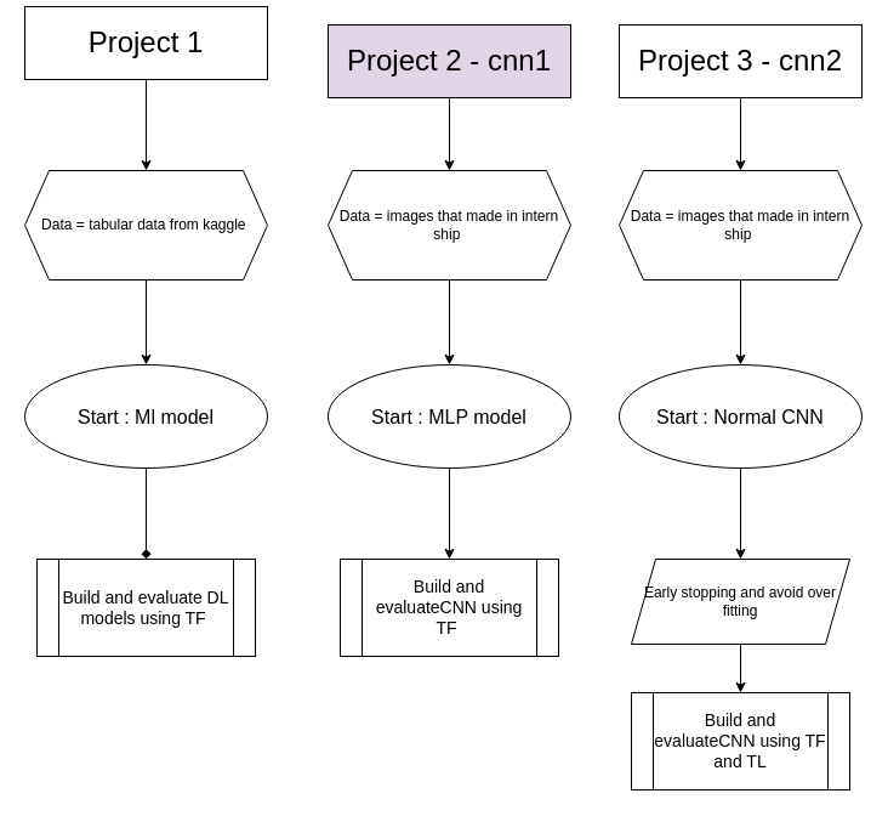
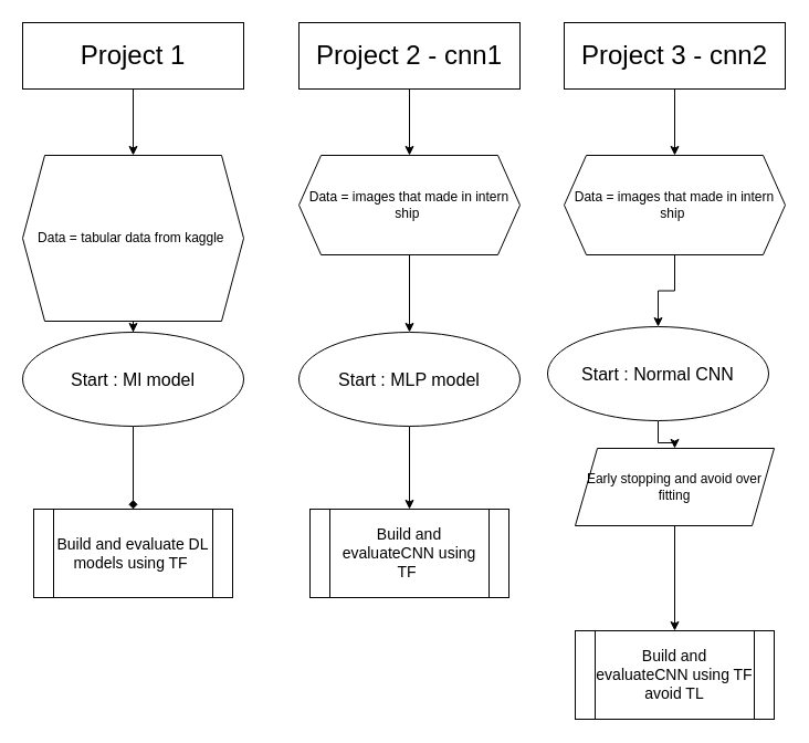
  <mxCell id="0" />
  <mxCell id="1" parent="0" />
  <mxCell id="2" value="" style="edgeStyle=orthogonalEdgeStyle;rounded=0;orthogonalLoop=1;jettySize=auto;html=1;fontSize=24;" edge="1" parent="1" source="3" target="5"><mxGeometry relative="1" as="geometry" /></mxCell>
- <mxCell id="3" value="&lt;font style=&quot;font-size: 24px;&quot;&gt;Project 1&lt;/font&gt;" style="rounded=0;whiteSpace=wrap;html=1;" vertex="1" parent="1"><mxGeometry x="20" y="5" width="200" height="60" as="geometry" /></mxCell>
+ <mxCell id="3" value="&lt;font style=&quot;font-size: 24px;&quot;&gt;Project 1&lt;/font&gt;" style="rounded=0;whiteSpace=wrap;html=1;" vertex="1" parent="1"><mxGeometry x="20" y="20" width="200" height="60" as="geometry" /></mxCell>
  <mxCell id="4" value="" style="edgeStyle=orthogonalEdgeStyle;rounded=0;orthogonalLoop=1;jettySize=auto;html=1;fontSize=24;" edge="1" parent="1" source="5" target="7"><mxGeometry relative="1" as="geometry" /></mxCell>
- <mxCell id="5" value="Data = tabular data from kaggle&amp;nbsp;" style="shape=hexagon;perimeter=hexagonPerimeter2;whiteSpace=wrap;html=1;fixedSize=1;rounded=0;" vertex="1" parent="1"><mxGeometry x="20" y="140" width="200" height="90" as="geometry" /></mxCell>
+ <mxCell id="5" value="Data = tabular data from kaggle&amp;nbsp;" style="shape=hexagon;perimeter=hexagonPerimeter2;whiteSpace=wrap;html=1;fixedSize=1;rounded=0;" vertex="1" parent="1"><mxGeometry x="20" y="140" width="200" height="150" as="geometry" /></mxCell>
  <mxCell id="6" value="" style="edgeStyle=orthogonalEdgeStyle;rounded=0;orthogonalLoop=1;jettySize=auto;html=1;fontSize=24;endArrow=diamond;" edge="1" parent="1" source="7" target="8"><mxGeometry relative="1" as="geometry" /></mxCell>
  <mxCell id="7" value="&lt;font size=&quot;3&quot;&gt;Start : Ml model&lt;/font&gt;" style="ellipse;whiteSpace=wrap;html=1;rounded=0;" vertex="1" parent="1"><mxGeometry x="20" y="300" width="200" height="85" as="geometry" /></mxCell>
  <mxCell id="8" value="&lt;font style=&quot;font-size: 14px;&quot;&gt;Build and evaluate DL models using TF&amp;nbsp;&lt;/font&gt;" style="shape=process;whiteSpace=wrap;html=1;backgroundOutline=1;rounded=0;" vertex="1" parent="1"><mxGeometry x="30" y="460" width="180" height="80" as="geometry" /></mxCell>
  <mxCell id="9" value="" style="edgeStyle=orthogonalEdgeStyle;rounded=0;orthogonalLoop=1;jettySize=auto;html=1;fontSize=24;" edge="1" parent="1" source="10" target="12"><mxGeometry relative="1" as="geometry" /></mxCell>
- <mxCell id="10" value="&lt;font style=&quot;font-size: 24px;&quot;&gt;Project 2 - cnn1&lt;/font&gt;" style="rounded=0;whiteSpace=wrap;html=1;fillColor=#e1d5e7;" vertex="1" parent="1"><mxGeometry x="270" y="20" width="200" height="60" as="geometry" /></mxCell>
+ <mxCell id="10" value="&lt;font style=&quot;font-size: 24px;&quot;&gt;Project 2 - cnn1&lt;/font&gt;" style="rounded=0;whiteSpace=wrap;html=1;" vertex="1" parent="1"><mxGeometry x="270" y="20" width="200" height="60" as="geometry" /></mxCell>
  <mxCell id="11" value="" style="edgeStyle=orthogonalEdgeStyle;rounded=0;orthogonalLoop=1;jettySize=auto;html=1;fontSize=24;" edge="1" parent="1" source="12" target="14"><mxGeometry relative="1" as="geometry" /></mxCell>
  <mxCell id="12" value="Data = images that made in intern ship&amp;nbsp;" style="shape=hexagon;perimeter=hexagonPerimeter2;whiteSpace=wrap;html=1;fixedSize=1;rounded=0;" vertex="1" parent="1"><mxGeometry x="270" y="140" width="200" height="90" as="geometry" /></mxCell>
  <mxCell id="13" value="" style="edgeStyle=orthogonalEdgeStyle;rounded=0;orthogonalLoop=1;jettySize=auto;html=1;fontSize=24;" edge="1" parent="1" source="14" target="15"><mxGeometry relative="1" as="geometry" /></mxCell>
  <mxCell id="14" value="&lt;font size=&quot;3&quot;&gt;Start : MLP model&lt;/font&gt;" style="ellipse;whiteSpace=wrap;html=1;rounded=0;" vertex="1" parent="1"><mxGeometry x="270" y="300" width="200" height="85" as="geometry" /></mxCell>
  <mxCell id="15" value="&lt;font style=&quot;font-size: 14px;&quot;&gt;Build and evaluateCNN using TF&amp;nbsp;&lt;/font&gt;" style="shape=process;whiteSpace=wrap;html=1;backgroundOutline=1;rounded=0;" vertex="1" parent="1"><mxGeometry x="280" y="460" width="180" height="80" as="geometry" /></mxCell>
  <mxCell id="16" value="" style="edgeStyle=orthogonalEdgeStyle;rounded=0;orthogonalLoop=1;jettySize=auto;html=1;fontSize=24;" edge="1" parent="1" source="17" target="19"><mxGeometry relative="1" as="geometry" /></mxCell>
  <mxCell id="17" value="&lt;font style=&quot;font-size: 24px;&quot;&gt;Project 3 - cnn2&lt;/font&gt;" style="rounded=0;whiteSpace=wrap;html=1;" vertex="1" parent="1"><mxGeometry x="510" y="20" width="200" height="60" as="geometry" /></mxCell>
  <mxCell id="18" value="" style="edgeStyle=orthogonalEdgeStyle;rounded=0;orthogonalLoop=1;jettySize=auto;html=1;fontSize=24;" edge="1" parent="1" source="19" target="21"><mxGeometry relative="1" as="geometry" /></mxCell>
  <mxCell id="19" value="Data = images that made in intern ship&amp;nbsp;" style="shape=hexagon;perimeter=hexagonPerimeter2;whiteSpace=wrap;html=1;fixedSize=1;rounded=0;" vertex="1" parent="1"><mxGeometry x="510" y="140" width="200" height="90" as="geometry" /></mxCell>
  <mxCell id="20" value="" style="edgeStyle=orthogonalEdgeStyle;rounded=0;orthogonalLoop=1;jettySize=auto;html=1;fontSize=14;" edge="1" parent="1" source="21" target="24"><mxGeometry relative="1" as="geometry" /></mxCell>
- <mxCell id="21" value="&lt;font size=&quot;3&quot;&gt;Start : Normal CNN&lt;/font&gt;" style="ellipse;whiteSpace=wrap;html=1;rounded=0;" vertex="1" parent="1"><mxGeometry x="510" y="300" width="200" height="85" as="geometry" /></mxCell>
- <mxCell id="22" value="&lt;font style=&quot;font-size: 14px;&quot;&gt;Build and evaluateCNN using TF and TL&lt;/font&gt;" style="shape=process;whiteSpace=wrap;html=1;backgroundOutline=1;rounded=0;" vertex="1" parent="1"><mxGeometry x="520" y="570" width="180" height="80" as="geometry" /></mxCell>
+ <mxCell id="21" value="&lt;font size=&quot;3&quot;&gt;Start : Normal CNN&lt;/font&gt;" style="ellipse;whiteSpace=wrap;html=1;rounded=0;" vertex="1" parent="1"><mxGeometry x="495" y="295" width="200" height="85" as="geometry" /></mxCell>
+ <mxCell id="22" value="&lt;font style=&quot;font-size: 14px;&quot;&gt;Build and evaluateCNN using TF avoid TL&lt;/font&gt;" style="shape=process;whiteSpace=wrap;html=1;backgroundOutline=1;rounded=0;" vertex="1" parent="1"><mxGeometry x="520" y="570" width="180" height="80" as="geometry" /></mxCell>
  <mxCell id="23" style="edgeStyle=orthogonalEdgeStyle;rounded=0;orthogonalLoop=1;jettySize=auto;html=1;entryX=0.5;entryY=0;entryDx=0;entryDy=0;fontSize=14;" edge="1" parent="1" source="24" target="22"><mxGeometry relative="1" as="geometry" /></mxCell>
- <mxCell id="24" value="Early stopping and avoid over fitting" style="shape=parallelogram;perimeter=parallelogramPerimeter;whiteSpace=wrap;html=1;fixedSize=1;rounded=0;" vertex="1" parent="1"><mxGeometry x="520" y="460" width="180" height="70" as="geometry" /></mxCell>
+ <mxCell id="24" value="Early stopping and avoid over fitting" style="shape=parallelogram;perimeter=parallelogramPerimeter;whiteSpace=wrap;html=1;fixedSize=1;rounded=0;" vertex="1" parent="1"><mxGeometry x="520" y="405" width="180" height="70" as="geometry" /></mxCell>
